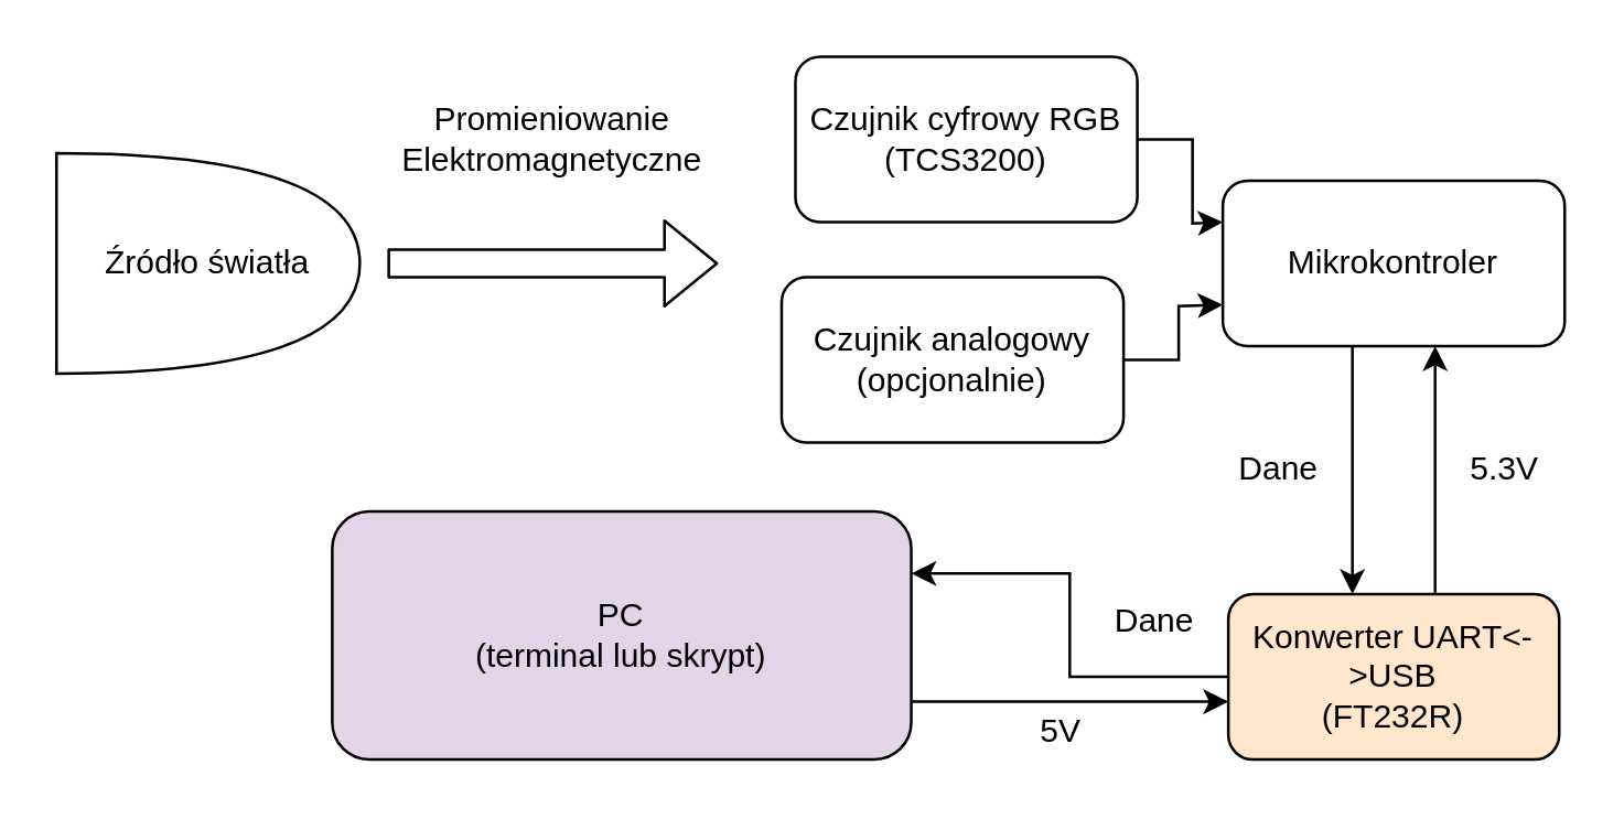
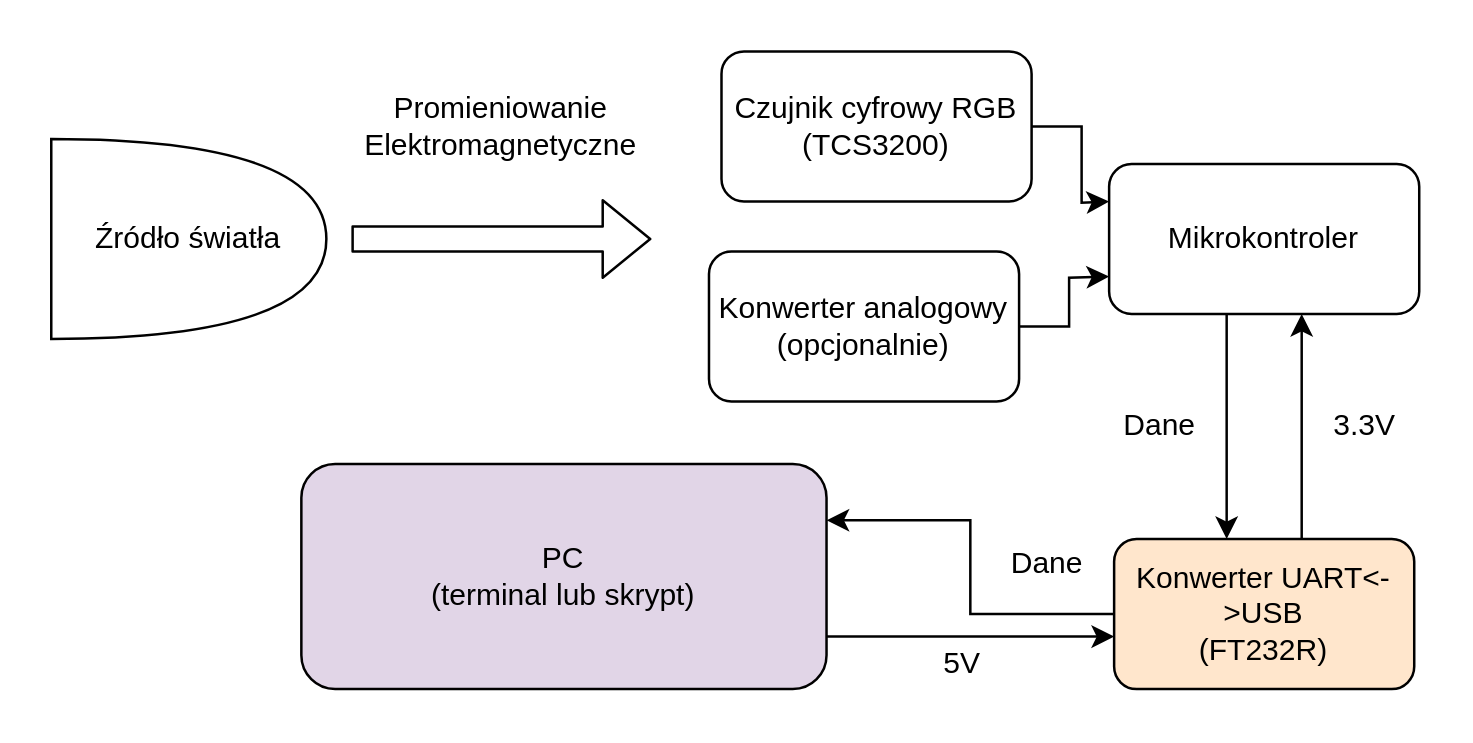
  <mxCell id="0" />
  <mxCell id="1" parent="0" />
  <mxCell id="2" value="Źródło światła" style="shape=or;whiteSpace=wrap;html=1;" vertex="1" parent="1"><mxGeometry x="20" y="55" width="110" height="80" as="geometry" /></mxCell>
  <mxCell id="3" style="edgeStyle=orthogonalEdgeStyle;rounded=0;orthogonalLoop=1;jettySize=auto;html=1;entryX=0;entryY=0.25;entryDx=0;entryDy=0;" edge="1" parent="1" source="4"><mxGeometry relative="1" as="geometry"><mxPoint x="443" y="80" as="targetPoint" /></mxGeometry></mxCell>
  <mxCell id="4" value="&lt;div&gt;Czujnik cyfrowy RGB&lt;br&gt;&lt;/div&gt;&lt;div&gt;(TCS3200)&lt;/div&gt;" style="rounded=1;whiteSpace=wrap;html=1;" vertex="1" parent="1"><mxGeometry x="288" y="20" width="124" height="60" as="geometry" /></mxCell>
  <mxCell id="5" style="edgeStyle=orthogonalEdgeStyle;rounded=0;orthogonalLoop=1;jettySize=auto;html=1;entryX=0;entryY=0.75;entryDx=0;entryDy=0;" edge="1" parent="1" source="6"><mxGeometry relative="1" as="geometry"><mxPoint x="443" y="110" as="targetPoint" /></mxGeometry></mxCell>
- <mxCell id="6" value="&lt;div&gt;Czujnik analogowy &lt;br&gt;&lt;/div&gt;&lt;div&gt;(opcjonalnie)&lt;br&gt;&lt;/div&gt;" style="rounded=1;whiteSpace=wrap;html=1;" vertex="1" parent="1"><mxGeometry x="283" y="100" width="124" height="60" as="geometry" /></mxCell>
+ <mxCell id="6" value="&lt;div&gt;Konwerter analogowy &lt;br&gt;&lt;/div&gt;&lt;div&gt;(opcjonalnie)&lt;br&gt;&lt;/div&gt;" style="rounded=1;whiteSpace=wrap;html=1;" vertex="1" parent="1"><mxGeometry x="283" y="100" width="124" height="60" as="geometry" /></mxCell>
  <mxCell id="7" value="" style="shape=flexArrow;endArrow=classic;html=1;" edge="1" parent="1"><mxGeometry width="50" height="50" relative="1" as="geometry"><mxPoint x="140" y="95" as="sourcePoint" /><mxPoint x="260" y="95" as="targetPoint" /></mxGeometry></mxCell>
  <mxCell id="8" style="edgeStyle=orthogonalEdgeStyle;rounded=0;orthogonalLoop=1;jettySize=auto;html=1;" edge="1" parent="1" source="9" target="13"><mxGeometry relative="1" as="geometry"><mxPoint x="505" y="205" as="targetPoint" /><Array as="points"><mxPoint x="490" y="175" /><mxPoint x="490" y="175" /></Array></mxGeometry></mxCell>
  <mxCell id="9" value="Mikrokontroler" style="rounded=1;whiteSpace=wrap;html=1;" vertex="1" parent="1"><mxGeometry x="443" y="65" width="124" height="60" as="geometry" /></mxCell>
  <mxCell id="10" value="Promieniowanie Elektromagnetyczne" style="text;html=1;strokeColor=none;fillColor=none;align=center;verticalAlign=middle;whiteSpace=wrap;rounded=0;" vertex="1" parent="1"><mxGeometry x="140" y="40" width="120" height="20" as="geometry" /></mxCell>
  <mxCell id="11" style="edgeStyle=orthogonalEdgeStyle;rounded=0;orthogonalLoop=1;jettySize=auto;html=1;" edge="1" parent="1" source="13"><mxGeometry relative="1" as="geometry"><mxPoint x="520" y="125" as="targetPoint" /><Array as="points"><mxPoint x="520" y="125" /></Array></mxGeometry></mxCell>
  <mxCell id="12" style="edgeStyle=orthogonalEdgeStyle;rounded=0;orthogonalLoop=1;jettySize=auto;html=1;entryX=1;entryY=0.25;entryDx=0;entryDy=0;" edge="1" parent="1" source="13" target="15"><mxGeometry relative="1" as="geometry" /></mxCell>
  <mxCell id="13" value="&lt;div&gt;Konwerter UART&amp;lt;-&amp;gt;USB&lt;/div&gt;&lt;div&gt;(FT232R)&lt;br&gt;&lt;/div&gt;" style="rounded=1;whiteSpace=wrap;html=1;fillColor=#ffe6cc;" vertex="1" parent="1"><mxGeometry x="445" y="215" width="120" height="60" as="geometry" /></mxCell>
  <mxCell id="14" style="edgeStyle=orthogonalEdgeStyle;rounded=0;orthogonalLoop=1;jettySize=auto;html=1;entryX=0;entryY=0.65;entryDx=0;entryDy=0;entryPerimeter=0;" edge="1" parent="1" source="15" target="13"><mxGeometry relative="1" as="geometry"><Array as="points"><mxPoint x="370" y="254" /><mxPoint x="370" y="254" /></Array></mxGeometry></mxCell>
  <mxCell id="15" value="&lt;div&gt;PC&lt;/div&gt;&lt;div&gt;(terminal lub skrypt)&lt;br&gt;&lt;/div&gt;" style="rounded=1;whiteSpace=wrap;html=1;fillColor=#e1d5e7;" vertex="1" parent="1"><mxGeometry x="120" y="185" width="210" height="90" as="geometry" /></mxCell>
  <mxCell id="16" value="Dane" style="text;html=1;align=center;verticalAlign=middle;resizable=0;points=[];autosize=1;" vertex="1" parent="1"><mxGeometry x="438" y="160" width="50" height="20" as="geometry" /></mxCell>
- <mxCell id="17" value="5.3V" style="text;html=1;align=center;verticalAlign=middle;resizable=0;points=[];autosize=1;" vertex="1" parent="1"><mxGeometry x="525" y="160" width="40" height="20" as="geometry" /></mxCell>
+ <mxCell id="17" value="3.3V" style="text;html=1;align=center;verticalAlign=middle;resizable=0;points=[];autosize=1;" vertex="1" parent="1"><mxGeometry x="525" y="160" width="40" height="20" as="geometry" /></mxCell>
  <mxCell id="18" value="Dane" style="text;html=1;align=center;verticalAlign=middle;resizable=0;points=[];autosize=1;" vertex="1" parent="1"><mxGeometry x="393" y="215" width="50" height="20" as="geometry" /></mxCell>
  <mxCell id="19" value="5V" style="text;html=1;align=center;verticalAlign=middle;resizable=0;points=[];autosize=1;" vertex="1" parent="1"><mxGeometry x="369" y="255" width="30" height="20" as="geometry" /></mxCell>
